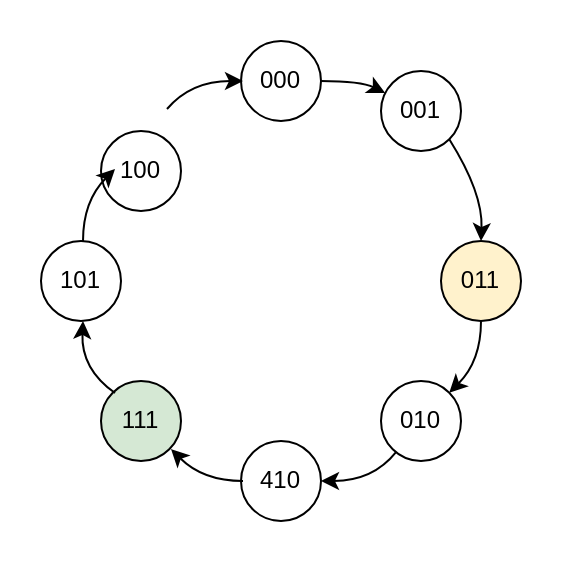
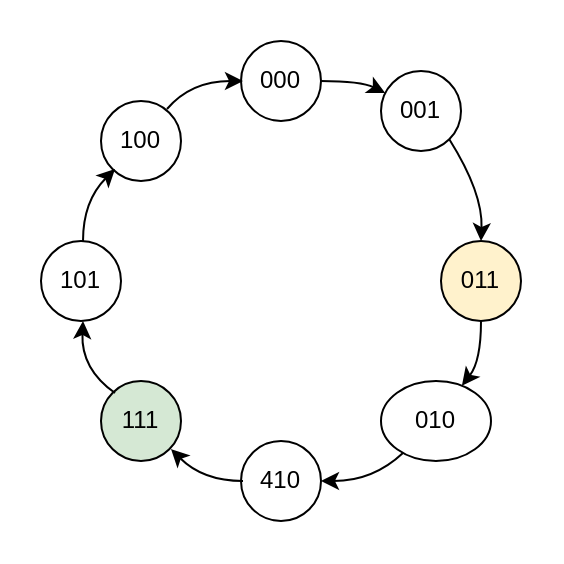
  <mxCell id="0" />
  <mxCell id="1" parent="0" />
  <mxCell id="2" value="000" style="ellipse;whiteSpace=wrap;html=1;aspect=fixed;" vertex="1" parent="1"><mxGeometry x="120" y="20" width="40" height="40" as="geometry" /></mxCell>
  <mxCell id="3" value="011" style="ellipse;whiteSpace=wrap;html=1;aspect=fixed;fillColor=#fff2cc;" vertex="1" parent="1"><mxGeometry x="220" y="120" width="40" height="40" as="geometry" /></mxCell>
  <mxCell id="4" value="410" style="ellipse;whiteSpace=wrap;html=1;aspect=fixed;" vertex="1" parent="1"><mxGeometry x="120" y="220" width="40" height="40" as="geometry" /></mxCell>
  <mxCell id="5" value="101" style="ellipse;whiteSpace=wrap;html=1;aspect=fixed;" vertex="1" parent="1"><mxGeometry x="20" y="120" width="40" height="40" as="geometry" /></mxCell>
  <mxCell id="6" value="001" style="ellipse;whiteSpace=wrap;html=1;aspect=fixed;" vertex="1" parent="1"><mxGeometry x="190" y="35" width="40" height="40" as="geometry" /></mxCell>
- <mxCell id="7" value="010" style="ellipse;whiteSpace=wrap;html=1;aspect=fixed;" vertex="1" parent="1"><mxGeometry x="190" y="190" width="40" height="40" as="geometry" /></mxCell>
+ <mxCell id="7" value="010" style="ellipse;whiteSpace=wrap;html=1;aspect=fixed;" vertex="1" parent="1"><mxGeometry x="190" y="190" width="55" height="40" as="geometry" /></mxCell>
  <mxCell id="8" value="111" style="ellipse;whiteSpace=wrap;html=1;aspect=fixed;fillColor=#d5e8d4;" vertex="1" parent="1"><mxGeometry x="50" y="190" width="40" height="40" as="geometry" /></mxCell>
- <mxCell id="9" value="100" style="ellipse;whiteSpace=wrap;html=1;aspect=fixed;" vertex="1" parent="1"><mxGeometry x="50" y="65" width="40" height="40" as="geometry" /></mxCell>
+ <mxCell id="9" value="100" style="ellipse;whiteSpace=wrap;html=1;aspect=fixed;" vertex="1" parent="1"><mxGeometry x="50" y="50" width="40" height="40" as="geometry" /></mxCell>
  <mxCell id="10" value="" style="edgeStyle=none;orthogonalLoop=1;jettySize=auto;html=1;rounded=0;curved=1;exitX=1;exitY=0.5;exitDx=0;exitDy=0;" edge="1" parent="1" source="2" target="6"><mxGeometry width="80" relative="1" as="geometry"><mxPoint x="180" y="70" as="sourcePoint" /><mxPoint x="190" y="40" as="targetPoint" /><Array as="points"><mxPoint x="180" y="40" /></Array></mxGeometry></mxCell>
  <mxCell id="11" value="" style="edgeStyle=none;orthogonalLoop=1;jettySize=auto;html=1;rounded=0;curved=1;exitX=1;exitY=1;exitDx=0;exitDy=0;entryX=0.5;entryY=0;entryDx=0;entryDy=0;" edge="1" parent="1" source="6" target="3"><mxGeometry width="80" relative="1" as="geometry"><mxPoint x="240" y="90" as="sourcePoint" /><mxPoint x="276" y="106" as="targetPoint" /><Array as="points"><mxPoint x="241" y="96" /></Array></mxGeometry></mxCell>
  <mxCell id="12" value="" style="edgeStyle=none;orthogonalLoop=1;jettySize=auto;html=1;rounded=0;curved=1;exitX=1;exitY=1;exitDx=0;exitDy=0;" edge="1" parent="1" target="7"><mxGeometry width="80" relative="1" as="geometry"><mxPoint x="240" y="160" as="sourcePoint" /><mxPoint x="256" y="196" as="targetPoint" /><Array as="points"><mxPoint x="240" y="180" /></Array></mxGeometry></mxCell>
  <mxCell id="13" value="" style="edgeStyle=none;orthogonalLoop=1;jettySize=auto;html=1;rounded=0;curved=1;entryX=1;entryY=0.5;entryDx=0;entryDy=0;" edge="1" parent="1" source="7" target="4"><mxGeometry width="80" relative="1" as="geometry"><mxPoint x="170" y="240" as="sourcePoint" /><mxPoint x="186" y="276" as="targetPoint" /><Array as="points"><mxPoint x="186" y="240" /></Array></mxGeometry></mxCell>
  <mxCell id="14" value="" style="group;flipV=1;flipH=1;" vertex="1" connectable="0" parent="1"><mxGeometry x="40" y="40" width="81" height="200" as="geometry" /></mxCell>
  <mxCell id="15" value="" style="edgeStyle=none;orthogonalLoop=1;jettySize=auto;html=1;rounded=0;curved=1;exitX=1;exitY=0.5;exitDx=0;exitDy=0;" edge="1" parent="14"><mxGeometry width="80" relative="1" as="geometry"><mxPoint x="81" y="200" as="sourcePoint" /><mxPoint x="45" y="184" as="targetPoint" /><Array as="points"><mxPoint x="61" y="200" /></Array></mxGeometry></mxCell>
  <mxCell id="16" value="" style="edgeStyle=none;orthogonalLoop=1;jettySize=auto;html=1;rounded=0;curved=1;exitX=1;exitY=1;exitDx=0;exitDy=0;entryX=0.5;entryY=0;entryDx=0;entryDy=0;" edge="1" parent="14"><mxGeometry width="80" relative="1" as="geometry"><mxPoint x="17" y="156" as="sourcePoint" /><mxPoint x="1" y="120" as="targetPoint" /><Array as="points"><mxPoint y="144" /></Array></mxGeometry></mxCell>
  <mxCell id="17" value="" style="edgeStyle=none;orthogonalLoop=1;jettySize=auto;html=1;rounded=0;curved=1;exitX=1;exitY=1;exitDx=0;exitDy=0;" edge="1" parent="14"><mxGeometry width="80" relative="1" as="geometry"><mxPoint x="1" y="80" as="sourcePoint" /><mxPoint x="17" y="44" as="targetPoint" /><Array as="points"><mxPoint x="1" y="60" /></Array></mxGeometry></mxCell>
  <mxCell id="18" value="" style="edgeStyle=none;orthogonalLoop=1;jettySize=auto;html=1;rounded=0;curved=1;entryX=1;entryY=0.5;entryDx=0;entryDy=0;" edge="1" parent="14"><mxGeometry width="80" relative="1" as="geometry"><mxPoint x="43" y="14" as="sourcePoint" /><mxPoint x="81" as="targetPoint" /><Array as="points"><mxPoint x="55" /></Array></mxGeometry></mxCell>
